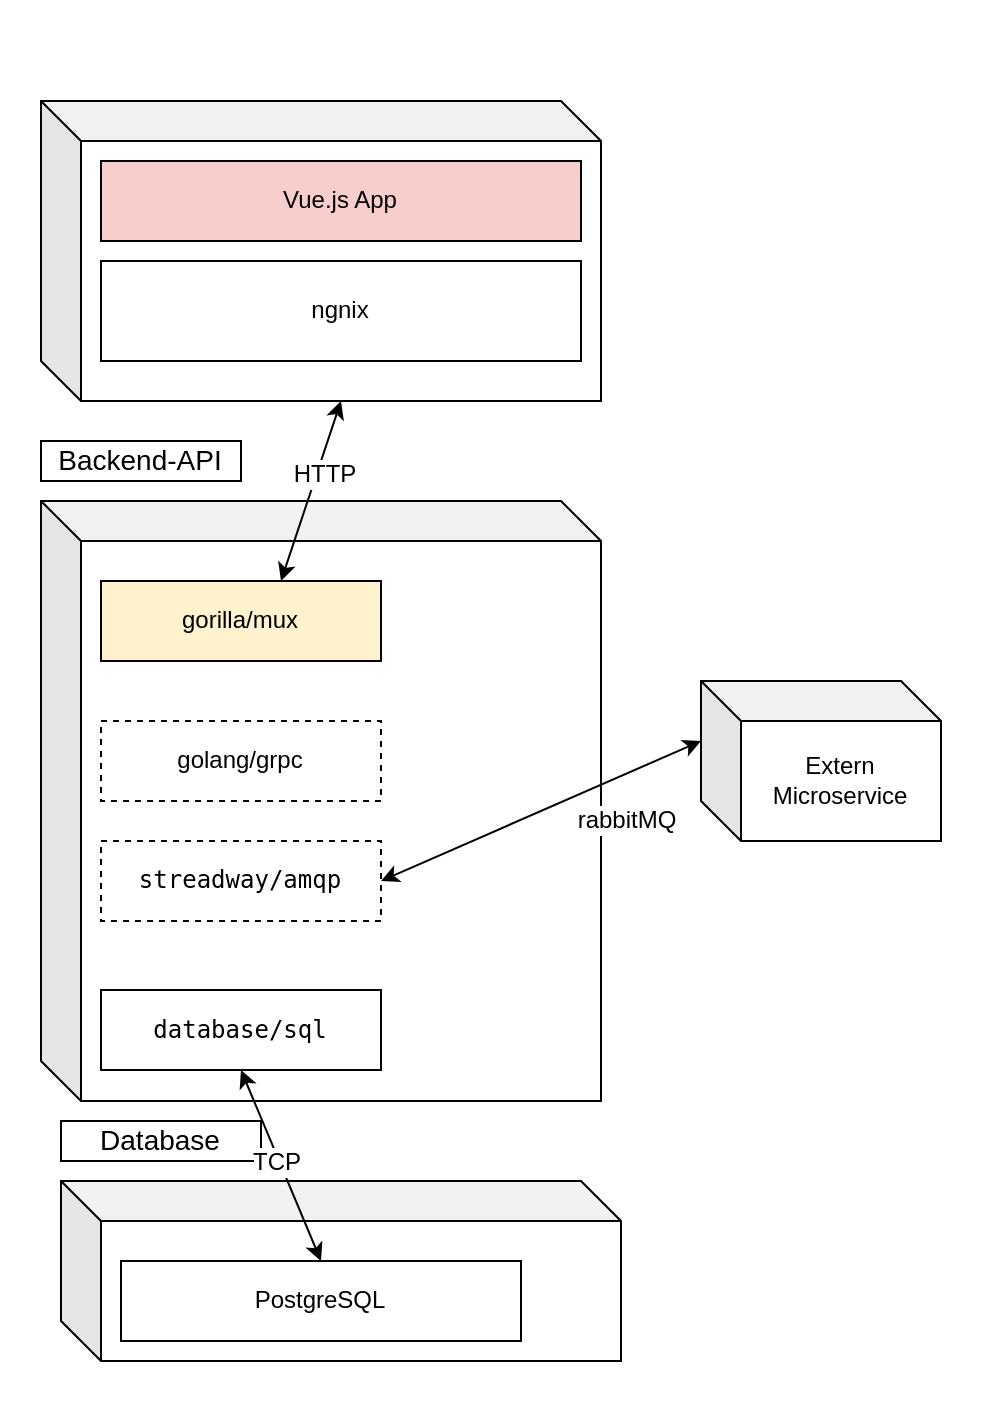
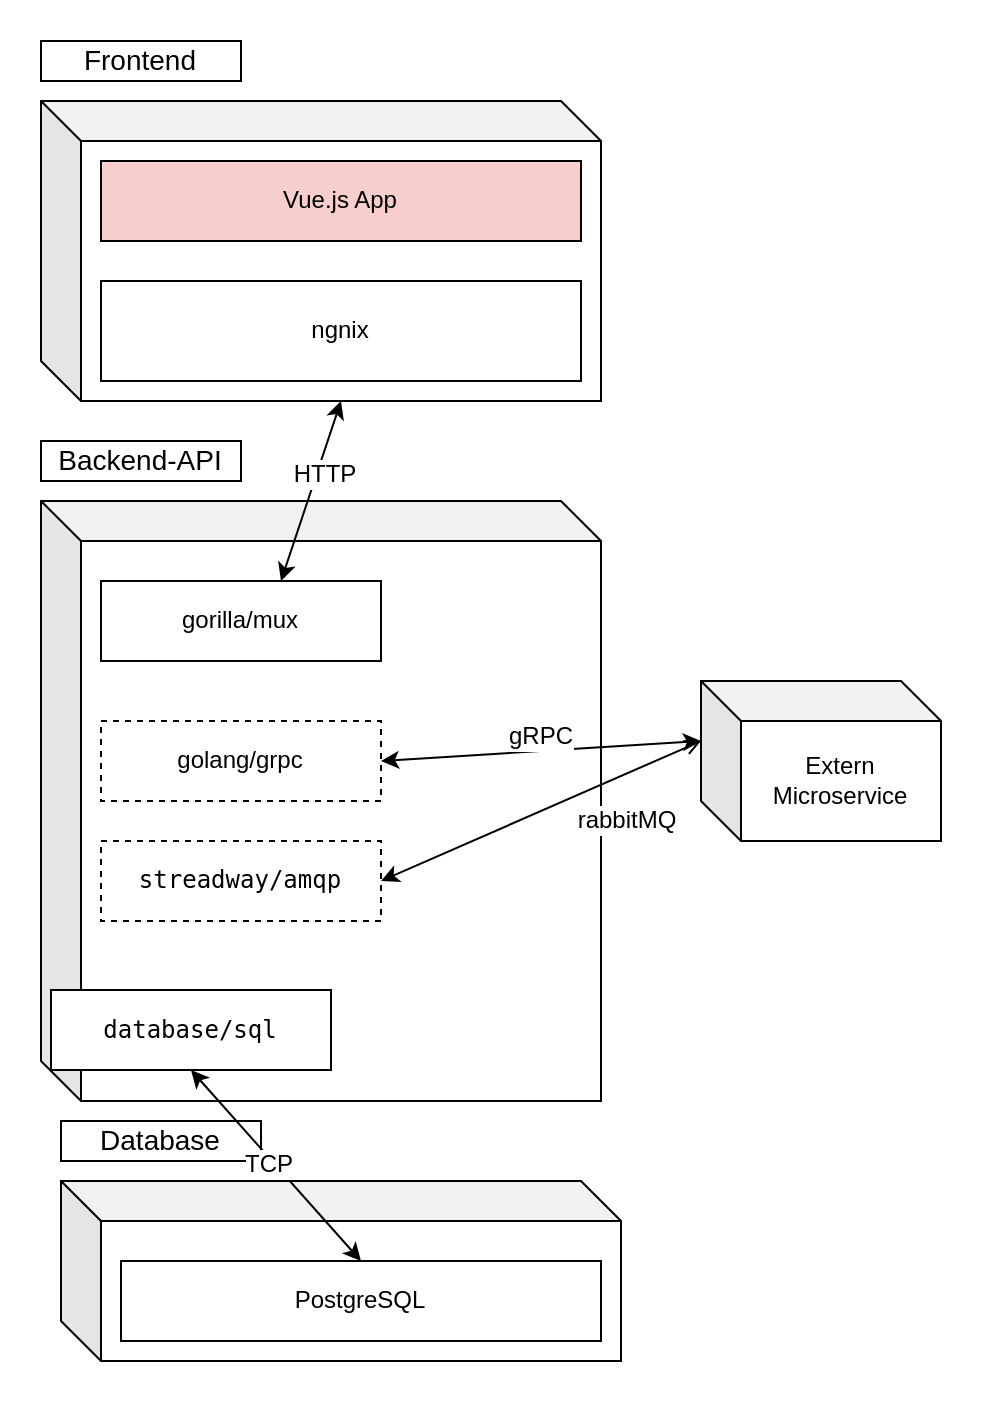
  <mxCell id="0" />
  <mxCell id="1" parent="0" />
  <mxCell id="2" value="" style="shape=cube;whiteSpace=wrap;html=1;boundedLbl=1;backgroundOutline=1;darkOpacity=0.05;darkOpacity2=0.1;" parent="1" vertex="1"><mxGeometry x="20" y="50" width="280" height="150" as="geometry" /></mxCell>
  <mxCell id="3" value="Vue.js App" style="rounded=0;whiteSpace=wrap;html=1;fillColor=#f8cecc;" parent="1" vertex="1"><mxGeometry x="50" y="80" width="240" height="40" as="geometry" /></mxCell>
+ <mxCell id="4" value="Frontend" style="text;html=1;strokeColor=#000000;fillColor=none;align=center;verticalAlign=middle;whiteSpace=wrap;rounded=0;fontSize=14;" parent="1" vertex="1"><mxGeometry x="20" y="20" width="100" height="20" as="geometry" /></mxCell>
  <mxCell id="5" value="" style="shape=cube;whiteSpace=wrap;html=1;boundedLbl=1;backgroundOutline=1;darkOpacity=0.05;darkOpacity2=0.1;" parent="1" vertex="1"><mxGeometry x="20" y="250" width="280" height="300" as="geometry" /></mxCell>
  <mxCell id="6" value="Backend-API" style="text;html=1;strokeColor=#000000;fillColor=none;align=center;verticalAlign=middle;whiteSpace=wrap;rounded=0;fontSize=14;" parent="1" vertex="1"><mxGeometry x="20" y="220" width="100" height="20" as="geometry" /></mxCell>
  <mxCell id="7" value="" style="shape=cube;whiteSpace=wrap;html=1;boundedLbl=1;backgroundOutline=1;darkOpacity=0.05;darkOpacity2=0.1;" parent="1" vertex="1"><mxGeometry x="30" y="590" width="280" height="90" as="geometry" /></mxCell>
- <mxCell id="8" value="PostgreSQL" style="rounded=0;whiteSpace=wrap;html=1;" parent="1" vertex="1"><mxGeometry x="60" y="630" width="200" height="40" as="geometry" /></mxCell>
+ <mxCell id="8" value="PostgreSQL" style="rounded=0;whiteSpace=wrap;html=1;" parent="1" vertex="1"><mxGeometry x="60" y="630" width="240" height="40" as="geometry" /></mxCell>
  <mxCell id="9" value="Database" style="text;html=1;strokeColor=#000000;fillColor=none;align=center;verticalAlign=middle;whiteSpace=wrap;rounded=0;fontSize=14;" parent="1" vertex="1"><mxGeometry x="30" y="560" width="100" height="20" as="geometry" /></mxCell>
  <mxCell id="10" value="golang/grpc" style="rounded=0;whiteSpace=wrap;html=1;dashed=1;" parent="1" vertex="1"><mxGeometry x="50" y="360" width="140" height="40" as="geometry" /></mxCell>
  <mxCell id="11" value="&lt;pre class=&quot;lang-go hljs&quot;&gt;&lt;span class=&quot;hljs-string&quot;&gt;streadway/amqp&lt;/span&gt;&lt;/pre&gt;" style="rounded=0;whiteSpace=wrap;html=1;dashed=1;" parent="1" vertex="1"><mxGeometry x="50" y="420" width="140" height="40" as="geometry" /></mxCell>
- <mxCell id="12" value="" style="endArrow=classic;html=1;fontSize=14;exitX=1;exitY=0.5;exitDx=0;exitDy=0;entryX=0;entryY=0;entryDx=0;entryDy=30;entryPerimeter=0;startArrow=classic;startFill=1;" parent="1" source="11" target="14" edge="1"><mxGeometry width="50" height="50" relative="1" as="geometry"><mxPoint x="160" y="500" as="sourcePoint" /><mxPoint x="380" y="540" as="targetPoint" /><Array as="points" /></mxGeometry></mxCell>
+ <mxCell id="12" value="" style="endArrow=open;html=1;fontSize=14;exitX=1;exitY=0.5;exitDx=0;exitDy=0;entryX=0;entryY=0;entryDx=0;entryDy=30;entryPerimeter=0;startArrow=classic;startFill=1;" parent="1" source="11" target="14" edge="1"><mxGeometry width="50" height="50" relative="1" as="geometry"><mxPoint x="160" y="500" as="sourcePoint" /><mxPoint x="380" y="540" as="targetPoint" /><Array as="points" /></mxGeometry></mxCell>
  <mxCell id="13" value="rabbitMQ" style="edgeLabel;html=1;align=center;verticalAlign=middle;resizable=0;points=[];fontSize=12;" parent="12" vertex="1" connectable="0"><mxGeometry x="-0.293" y="-1" relative="1" as="geometry"><mxPoint x="65.01" y="-6.85" as="offset" /></mxGeometry></mxCell>
  <mxCell id="14" value="Extern Microservice" style="shape=cube;whiteSpace=wrap;html=1;boundedLbl=1;backgroundOutline=1;darkOpacity=0.05;darkOpacity2=0.1;" parent="1" vertex="1"><mxGeometry x="350" y="340" width="120" height="80" as="geometry" /></mxCell>
+ <mxCell id="15" value="" style="endArrow=classic;html=1;fontSize=14;exitX=1;exitY=0.5;exitDx=0;exitDy=0;entryX=0;entryY=0;entryDx=0;entryDy=30;entryPerimeter=0;startArrow=classic;startFill=1;" parent="1" source="10" target="14" edge="1"><mxGeometry width="50" height="50" relative="1" as="geometry"><mxPoint x="200" y="420" as="sourcePoint" /><mxPoint x="430" y="523.103" as="targetPoint" /></mxGeometry></mxCell>
+ <mxCell id="16" value="gRPC" style="edgeLabel;html=1;align=center;verticalAlign=middle;resizable=0;points=[];fontSize=12;" parent="15" vertex="1" connectable="0"><mxGeometry x="0.242" relative="1" as="geometry"><mxPoint x="-19.81" y="-6.24" as="offset" /></mxGeometry></mxCell>
  <mxCell id="17" value="" style="endArrow=classic;html=1;fontSize=14;exitX=0;exitY=0;exitDx=150;exitDy=150;startArrow=classic;startFill=1;exitPerimeter=0;" parent="1" source="2" edge="1"><mxGeometry width="50" height="50" relative="1" as="geometry"><mxPoint x="170" y="240" as="sourcePoint" /><mxPoint x="140" y="290" as="targetPoint" /></mxGeometry></mxCell>
  <mxCell id="18" value="HTTP" style="edgeLabel;html=1;align=center;verticalAlign=middle;resizable=0;points=[];fontSize=12;" parent="17" vertex="1" connectable="0"><mxGeometry x="-0.424" relative="1" as="geometry"><mxPoint y="11.38" as="offset" /></mxGeometry></mxCell>
- <mxCell id="19" value="ngnix" style="rounded=0;whiteSpace=wrap;html=1;fontSize=12;" parent="1" vertex="1"><mxGeometry x="50" y="130" width="240" height="50" as="geometry" /></mxCell>
- <mxCell id="20" value="&lt;pre class=&quot;lang-go hljs&quot;&gt;&lt;span class=&quot;hljs-string&quot;&gt;database/sql&lt;/span&gt;&lt;/pre&gt;" style="rounded=0;whiteSpace=wrap;html=1;" parent="1" vertex="1"><mxGeometry x="50" y="494.5" width="140" height="40" as="geometry" /></mxCell>
+ <mxCell id="19" value="ngnix" style="rounded=0;whiteSpace=wrap;html=1;fontSize=12;" parent="1" vertex="1"><mxGeometry x="50" y="140" width="240" height="50" as="geometry" /></mxCell>
+ <mxCell id="20" value="&lt;pre class=&quot;lang-go hljs&quot;&gt;&lt;span class=&quot;hljs-string&quot;&gt;database/sql&lt;/span&gt;&lt;/pre&gt;" style="rounded=0;whiteSpace=wrap;html=1;" parent="1" vertex="1"><mxGeometry x="25" y="494.5" width="140" height="40" as="geometry" /></mxCell>
  <mxCell id="21" value="" style="endArrow=classic;html=1;fontSize=14;exitX=0.5;exitY=0;exitDx=0;exitDy=0;startArrow=classic;startFill=1;entryX=0.5;entryY=1;entryDx=0;entryDy=0;" parent="1" source="8" target="20" edge="1"><mxGeometry width="50" height="50" relative="1" as="geometry"><mxPoint x="200" y="420" as="sourcePoint" /><mxPoint x="440" y="380" as="targetPoint" /><Array as="points" /></mxGeometry></mxCell>
  <mxCell id="22" value="TCP" style="edgeLabel;html=1;align=center;verticalAlign=middle;resizable=0;points=[];fontSize=12;" parent="21" vertex="1" connectable="0"><mxGeometry x="0.048" y="2" relative="1" as="geometry"><mxPoint as="offset" /></mxGeometry></mxCell>
- <mxCell id="23" value="gorilla/mux" style="rounded=0;whiteSpace=wrap;html=1;fillColor=#fff2cc;" vertex="1" parent="1"><mxGeometry x="50" y="290" width="140" height="40" as="geometry" /></mxCell>
+ <mxCell id="23" value="gorilla/mux" style="rounded=0;whiteSpace=wrap;html=1;" vertex="1" parent="1"><mxGeometry x="50" y="290" width="140" height="40" as="geometry" /></mxCell>
